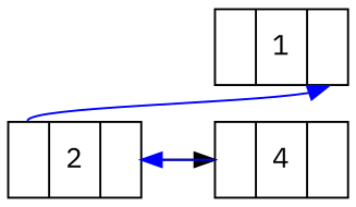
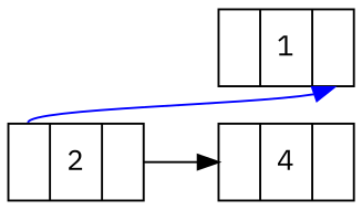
  digraph {
    fontname="IBM Plex Sans"
    rankdir=LR
    node [fontname="IBM Plex Sans" shape=record]
    edge [color=blue fontname="IBM Plex Sans" headport=sig tailport=ant]
    n1 [label="{<ant> | 1 | <sig>}"]
    n2 [label="{<ant> | 2 | <sig>}"]
    n3 [label="{<ant> | 4 | <sig>}"]
    n2 -> n1
    n2 -> n3 [headport=ant tailport=sig color=""]
-   n3 -> n2
  }
